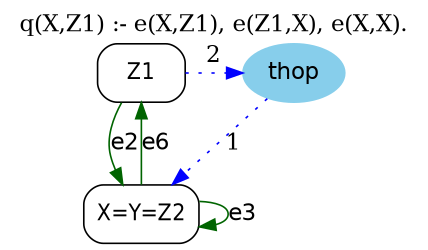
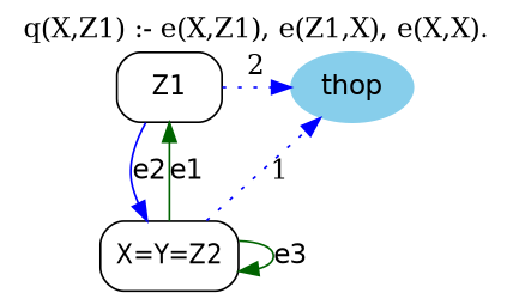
  digraph {
    label="q(X,Z1) :- e(X,Z1), e(Z1,X), e(X,X)."
    labelloc=t
    rankdir=TB
    node [fontname="Helvetica-Narrow" shape=box style=rounded]
    edge [color=darkgreen fontname=helvetica]
    Z1 [height=0.5 width=0.75]
    n2 [height=0.5 label="X=Y=Z2" width=0.94444]
    thop [color=skyblue fillcolor=skyblue fontname=helvetica height=0.5 shape=oval style="filled,rounded" width=0.79437]
-   Z1 -> n2 [label=e2]
+   Z1 -> n2 [color=blue label=e2]
    Z1 -> thop [color=blue constraint=false label=2 style=dotted fontname=""]
-   n2 -> Z1 [label=e6]
+   n2 -> Z1 [label=e1]
    n2 -> n2 [label=e3]
-   thop -> n2 [color=blue constraint=false label=1 style=dotted fontname=""]
+   n2 -> thop [color=blue constraint=false label=1 style=dotted fontname=""]
  }
